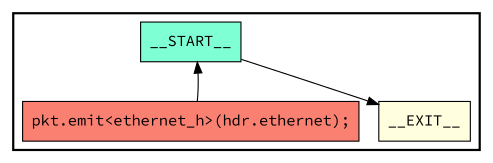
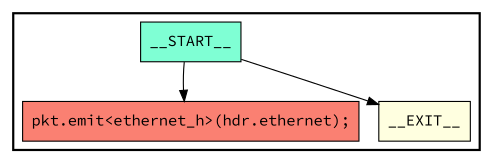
  digraph {
    fontname="Source Code Pro"
    node [fontname="Source Code Pro" shape=rectangle style="solid,filled"]
    edge [fontname="Source Code Pro"]
    n1 [fillcolor=aquamarine label=__START__]
    n2 [fillcolor=salmon label="pkt.emit<ethernet_h>(hdr.ethernet);"]
    n3 [fillcolor=lightyellow label=__EXIT__]
    subgraph cluster_1 {
      labeljust=r
      style=bold
      n1
      n2
      n3
    }
-   n2 -> n1
+   n1 -> n2
    n1 -> n3
  }
